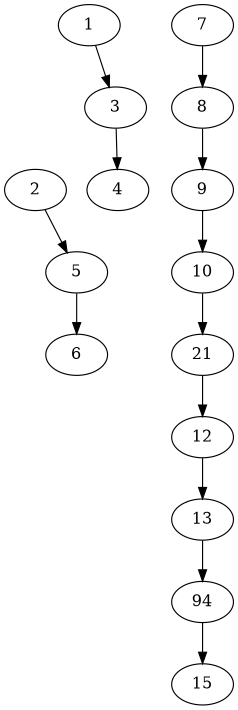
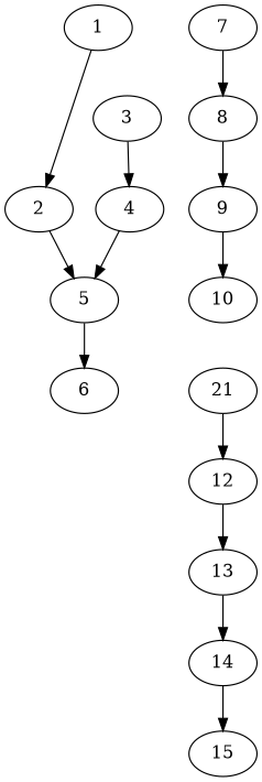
  digraph {
    1
    2
    5
    3
    4
    6
    7
    8
    9
    10
    n11 [label=21]
    12
    13
-   14 [label=94]
+   14
    15
-   1 -> 3
+   1 -> 2
    2 -> 5
    5 -> 6
    3 -> 4
+   4 -> 5
    7 -> 8
    8 -> 9
    9 -> 10
-   10 -> n11
    n11 -> 12
    12 -> 13
    13 -> 14
    14 -> 15
  }
